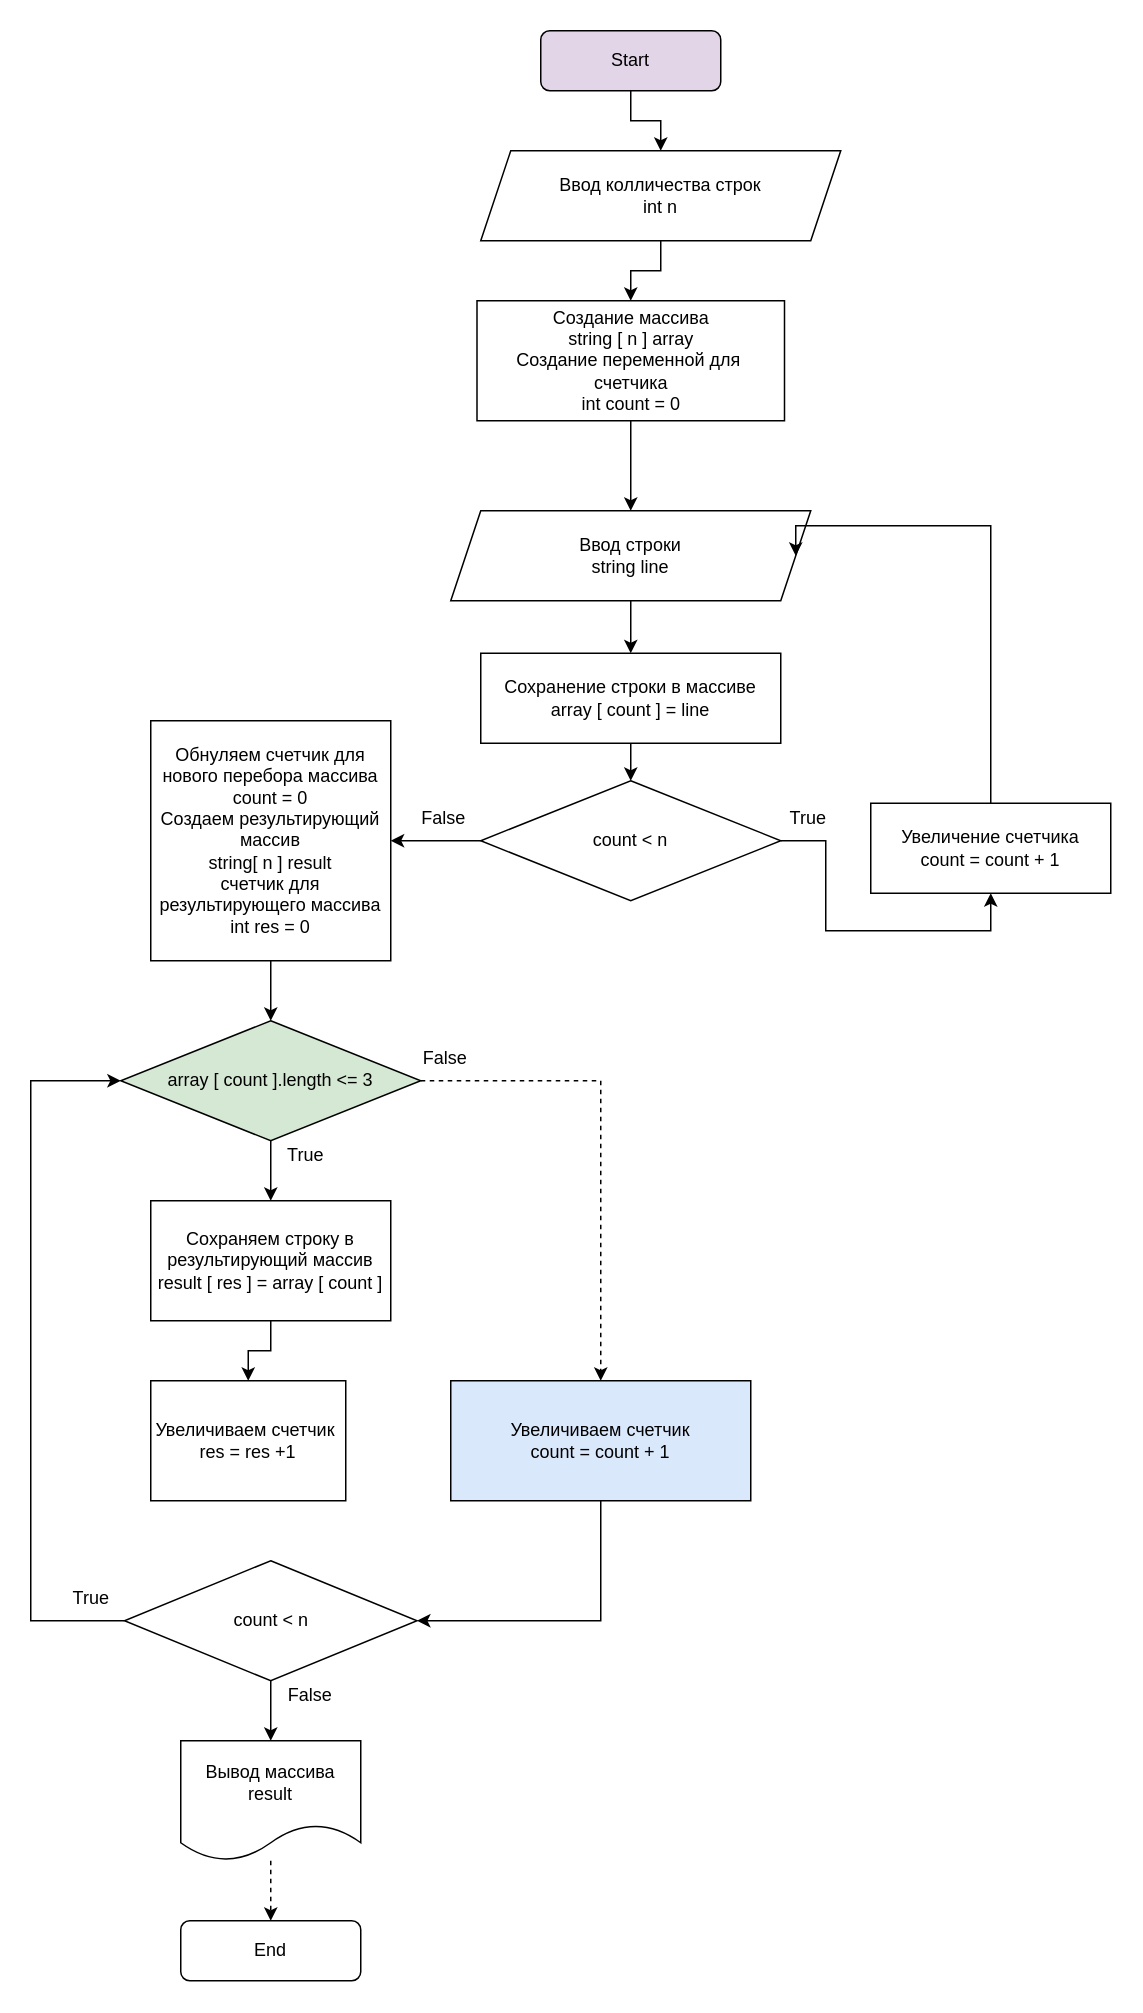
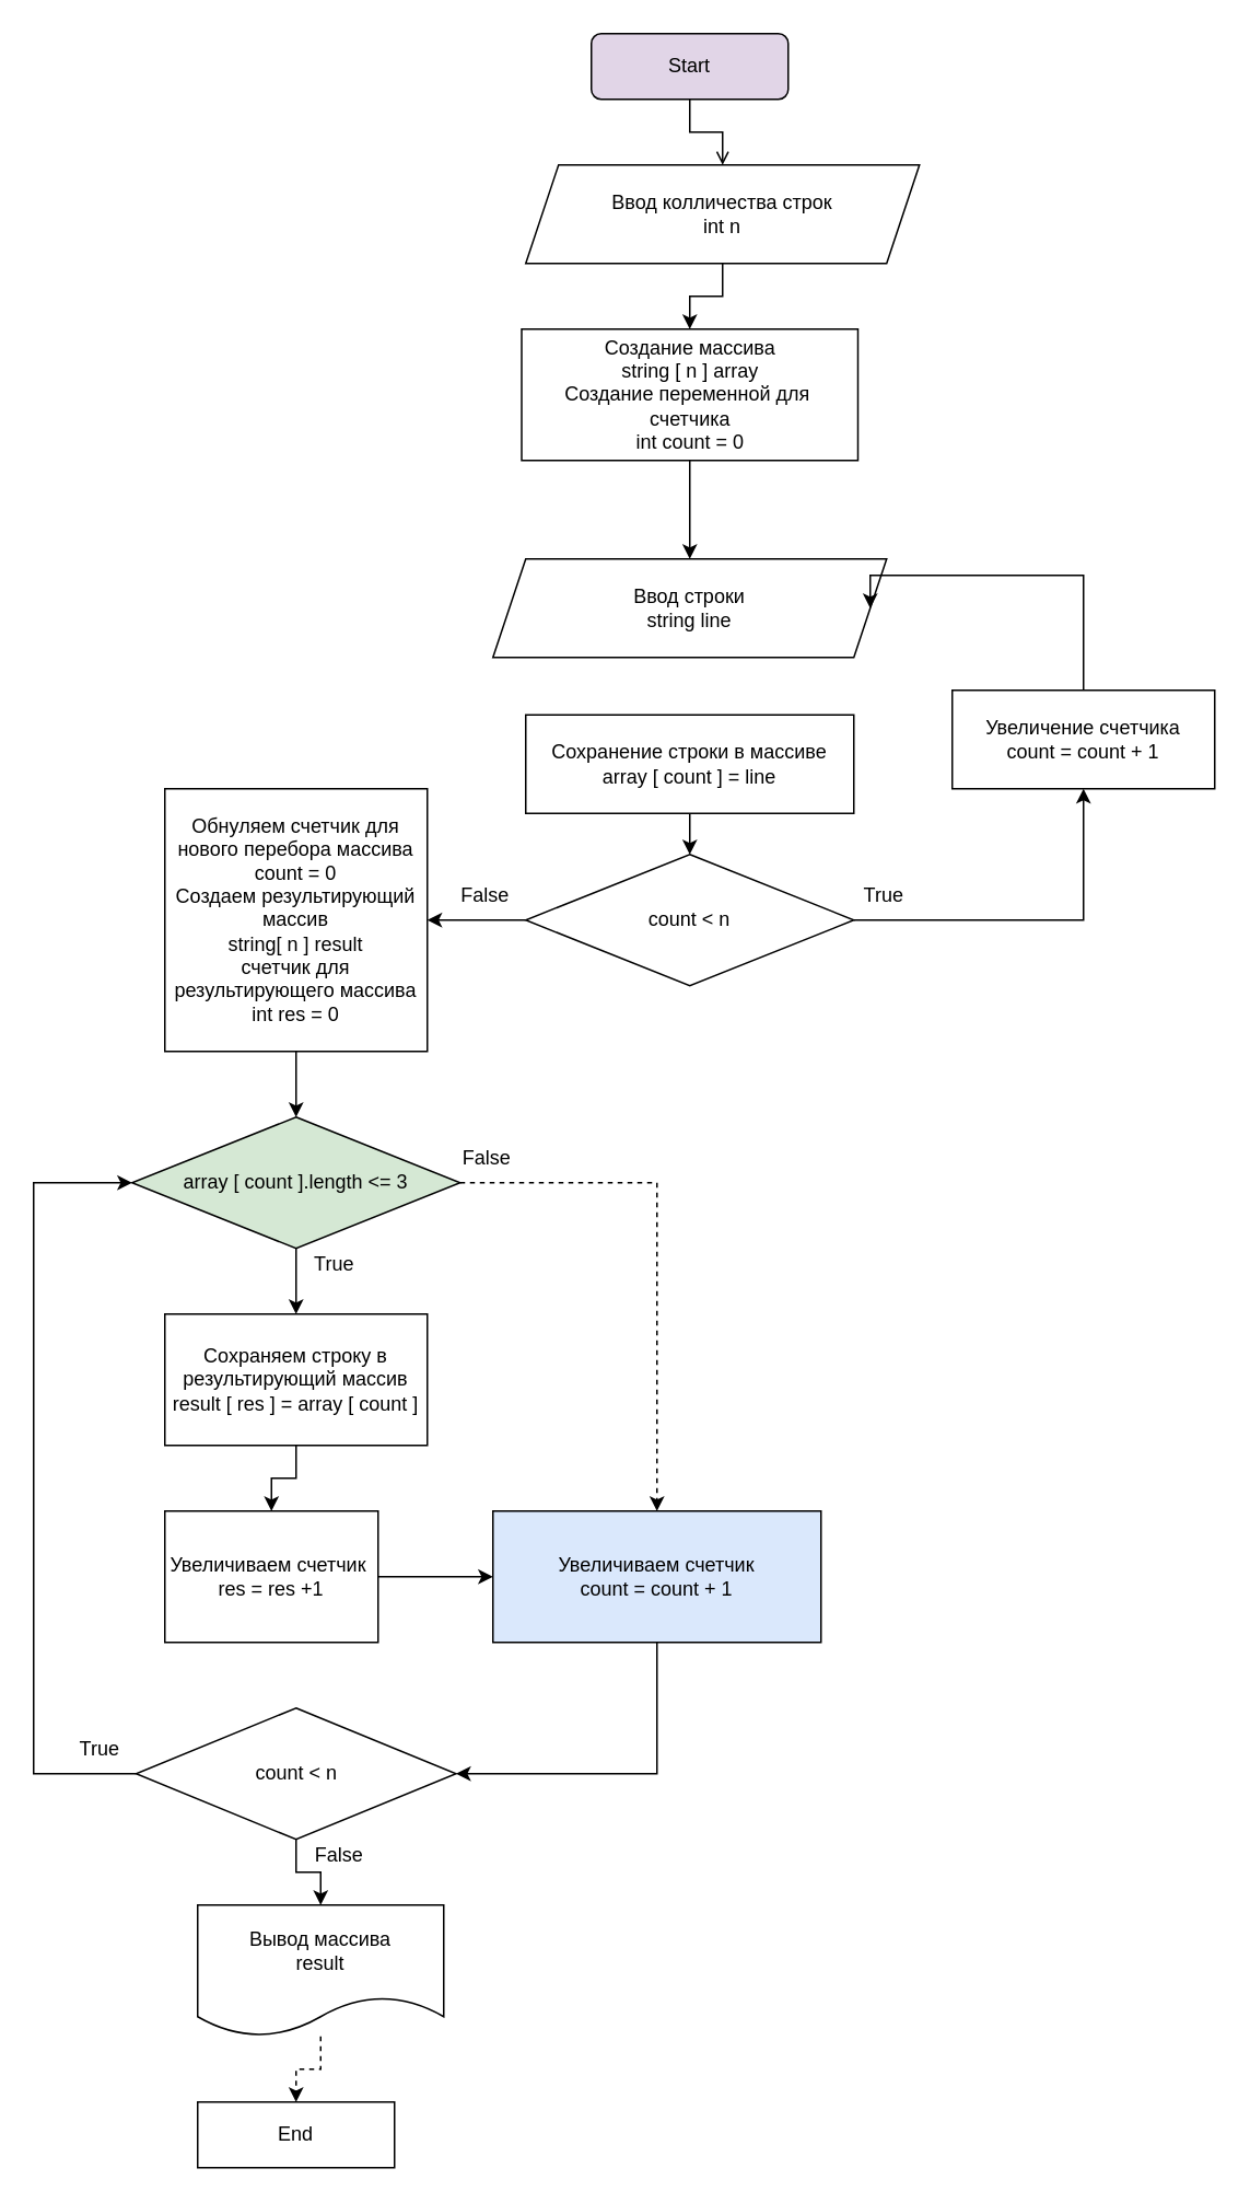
  <mxCell id="0" />
  <mxCell id="1" parent="0" />
- <mxCell id="2" value="" style="edgeStyle=orthogonalEdgeStyle;rounded=0;orthogonalLoop=1;jettySize=auto;html=1;" edge="1" parent="1" source="3" target="5"><mxGeometry relative="1" as="geometry" /></mxCell>
+ <mxCell id="2" value="" style="edgeStyle=orthogonalEdgeStyle;rounded=0;orthogonalLoop=1;jettySize=auto;html=1;endArrow=open;" edge="1" parent="1" source="3" target="5"><mxGeometry relative="1" as="geometry" /></mxCell>
  <mxCell id="3" value="Start" style="rounded=1;whiteSpace=wrap;html=1;fillColor=#e1d5e7;" vertex="1" parent="1"><mxGeometry x="360" y="20" width="120" height="40" as="geometry" /></mxCell>
  <mxCell id="4" value="" style="edgeStyle=orthogonalEdgeStyle;rounded=0;orthogonalLoop=1;jettySize=auto;html=1;" edge="1" parent="1" source="5" target="10"><mxGeometry relative="1" as="geometry" /></mxCell>
  <mxCell id="5" value="Ввод колличества строк&lt;br&gt;int n" style="shape=parallelogram;perimeter=parallelogramPerimeter;whiteSpace=wrap;html=1;fixedSize=1;" vertex="1" parent="1"><mxGeometry x="320" y="100" width="240" height="60" as="geometry" /></mxCell>
  <mxCell id="6" style="edgeStyle=orthogonalEdgeStyle;rounded=0;orthogonalLoop=1;jettySize=auto;html=1;entryX=0.5;entryY=1;entryDx=0;entryDy=0;" edge="1" parent="1" source="8" target="16"><mxGeometry relative="1" as="geometry" /></mxCell>
  <mxCell id="7" value="" style="edgeStyle=orthogonalEdgeStyle;rounded=0;orthogonalLoop=1;jettySize=auto;html=1;" edge="1" parent="1" source="8" target="19"><mxGeometry relative="1" as="geometry" /></mxCell>
  <mxCell id="8" value="count &amp;lt; n" style="rhombus;whiteSpace=wrap;html=1;" vertex="1" parent="1"><mxGeometry x="320" y="520" width="200" height="80" as="geometry" /></mxCell>
  <mxCell id="9" value="" style="edgeStyle=orthogonalEdgeStyle;rounded=0;orthogonalLoop=1;jettySize=auto;html=1;" edge="1" parent="1" source="10" target="12"><mxGeometry relative="1" as="geometry" /></mxCell>
  <mxCell id="10" value="Создание массива&lt;br&gt;string [ n ] array&lt;br&gt;Создание переменной для&amp;nbsp;&lt;br&gt;счетчика&lt;br&gt;int count = 0" style="rounded=0;whiteSpace=wrap;html=1;" vertex="1" parent="1"><mxGeometry x="317.5" y="200" width="205" height="80" as="geometry" /></mxCell>
- <mxCell id="11" value="" style="edgeStyle=orthogonalEdgeStyle;rounded=0;orthogonalLoop=1;jettySize=auto;html=1;" edge="1" parent="1" source="12" target="14"><mxGeometry relative="1" as="geometry" /></mxCell>
  <mxCell id="12" value="Ввод строки&lt;br&gt;string line&lt;br&gt;" style="shape=parallelogram;perimeter=parallelogramPerimeter;whiteSpace=wrap;html=1;fixedSize=1;" vertex="1" parent="1"><mxGeometry x="300" y="340" width="240" height="60" as="geometry" /></mxCell>
  <mxCell id="13" value="" style="edgeStyle=orthogonalEdgeStyle;rounded=0;orthogonalLoop=1;jettySize=auto;html=1;" edge="1" parent="1" source="14" target="8"><mxGeometry relative="1" as="geometry" /></mxCell>
  <mxCell id="14" value="Сохранение строки в массиве&lt;br style=&quot;border-color: var(--border-color);&quot;&gt;array [ count ] = line" style="rounded=0;whiteSpace=wrap;html=1;" vertex="1" parent="1"><mxGeometry x="320" y="435" width="200" height="60" as="geometry" /></mxCell>
  <mxCell id="15" style="edgeStyle=orthogonalEdgeStyle;rounded=0;orthogonalLoop=1;jettySize=auto;html=1;entryX=1;entryY=0.5;entryDx=0;entryDy=0;exitX=0.5;exitY=0;exitDx=0;exitDy=0;" edge="1" parent="1" source="16" target="12"><mxGeometry relative="1" as="geometry"><Array as="points"><mxPoint x="660" y="350" /></Array></mxGeometry></mxCell>
- <mxCell id="16" value="Увеличение счетчика&lt;br&gt;count = count + 1" style="rounded=0;whiteSpace=wrap;html=1;" vertex="1" parent="1"><mxGeometry x="580" y="535" width="160" height="60" as="geometry" /></mxCell>
+ <mxCell id="16" value="Увеличение счетчика&lt;br&gt;count = count + 1" style="rounded=0;whiteSpace=wrap;html=1;" vertex="1" parent="1"><mxGeometry x="580" y="420" width="160" height="60" as="geometry" /></mxCell>
  <mxCell id="17" value="True" style="text;html=1;align=center;verticalAlign=middle;resizable=0;points=[];autosize=1;strokeColor=none;fillColor=none;" vertex="1" parent="1"><mxGeometry x="515" y="530" width="45" height="30" as="geometry" /></mxCell>
  <mxCell id="18" value="" style="edgeStyle=orthogonalEdgeStyle;rounded=0;orthogonalLoop=1;jettySize=auto;html=1;" edge="1" parent="1" source="19" target="23"><mxGeometry relative="1" as="geometry" /></mxCell>
  <mxCell id="19" value="Обнуляем счетчик для нового перебора массива&lt;br&gt;count = 0&lt;br&gt;Создаем результирующий массив&lt;br&gt;string[ n ] result&lt;br&gt;счетчик для результирующего массива&lt;br&gt;int res = 0&lt;br&gt;" style="rounded=0;whiteSpace=wrap;html=1;" vertex="1" parent="1"><mxGeometry x="100" y="480" width="160" height="160" as="geometry" /></mxCell>
  <mxCell id="20" value="False" style="text;html=1;align=center;verticalAlign=middle;resizable=0;points=[];autosize=1;strokeColor=none;fillColor=none;" vertex="1" parent="1"><mxGeometry x="270" y="530" width="50" height="30" as="geometry" /></mxCell>
  <mxCell id="21" value="" style="edgeStyle=orthogonalEdgeStyle;rounded=0;orthogonalLoop=1;jettySize=auto;html=1;" edge="1" parent="1" source="23" target="25"><mxGeometry relative="1" as="geometry" /></mxCell>
  <mxCell id="22" style="edgeStyle=orthogonalEdgeStyle;rounded=0;orthogonalLoop=1;jettySize=auto;html=1;entryX=0.5;entryY=0;entryDx=0;entryDy=0;dashed=1;" edge="1" parent="1" source="23" target="30"><mxGeometry relative="1" as="geometry" /></mxCell>
  <mxCell id="23" value="array [ count ].length &amp;lt;= 3" style="rhombus;whiteSpace=wrap;html=1;fillColor=#d5e8d4;" vertex="1" parent="1"><mxGeometry x="80" y="680" width="200" height="80" as="geometry" /></mxCell>
  <mxCell id="24" value="" style="edgeStyle=orthogonalEdgeStyle;rounded=0;orthogonalLoop=1;jettySize=auto;html=1;" edge="1" parent="1" source="25" target="28"><mxGeometry relative="1" as="geometry" /></mxCell>
  <mxCell id="25" value="Сохраняем строку в результирующий массив&lt;br&gt;result [ res ] = array [ count ]" style="rounded=0;whiteSpace=wrap;html=1;" vertex="1" parent="1"><mxGeometry x="100" y="800" width="160" height="80" as="geometry" /></mxCell>
  <mxCell id="26" value="True" style="text;html=1;align=center;verticalAlign=middle;resizable=0;points=[];autosize=1;strokeColor=none;fillColor=none;" vertex="1" parent="1"><mxGeometry x="180" y="755" width="45" height="30" as="geometry" /></mxCell>
+ <mxCell id="27" value="" style="edgeStyle=orthogonalEdgeStyle;rounded=0;orthogonalLoop=1;jettySize=auto;html=1;" edge="1" parent="1" source="28" target="30"><mxGeometry relative="1" as="geometry" /></mxCell>
  <mxCell id="28" value="Увеличиваем счетчик&amp;nbsp;&lt;br&gt;res = res +1" style="rounded=0;whiteSpace=wrap;html=1;" vertex="1" parent="1"><mxGeometry x="100" y="920" width="130" height="80" as="geometry" /></mxCell>
  <mxCell id="29" style="edgeStyle=orthogonalEdgeStyle;rounded=0;orthogonalLoop=1;jettySize=auto;html=1;entryX=1;entryY=0.5;entryDx=0;entryDy=0;" edge="1" parent="1" source="30" target="33"><mxGeometry relative="1" as="geometry"><Array as="points"><mxPoint x="400" y="1080" /></Array></mxGeometry></mxCell>
  <mxCell id="30" value="Увеличиваем счетчик&lt;br&gt;count = count + 1" style="rounded=0;whiteSpace=wrap;html=1;fillColor=#dae8fc;" vertex="1" parent="1"><mxGeometry x="300" y="920" width="200" height="80" as="geometry" /></mxCell>
  <mxCell id="31" style="edgeStyle=orthogonalEdgeStyle;rounded=0;orthogonalLoop=1;jettySize=auto;html=1;entryX=0;entryY=0.5;entryDx=0;entryDy=0;" edge="1" parent="1" source="33" target="23"><mxGeometry relative="1" as="geometry"><Array as="points"><mxPoint x="20" y="1080" /><mxPoint x="20" y="720" /></Array></mxGeometry></mxCell>
  <mxCell id="32" value="" style="edgeStyle=orthogonalEdgeStyle;rounded=0;orthogonalLoop=1;jettySize=auto;html=1;" edge="1" parent="1" source="33" target="37"><mxGeometry relative="1" as="geometry" /></mxCell>
  <mxCell id="33" value="count &amp;lt; n" style="rhombus;whiteSpace=wrap;html=1;" vertex="1" parent="1"><mxGeometry x="82.5" y="1040" width="195" height="80" as="geometry" /></mxCell>
  <mxCell id="34" value="False" style="text;html=1;align=center;verticalAlign=middle;resizable=0;points=[];autosize=1;strokeColor=none;fillColor=none;" vertex="1" parent="1"><mxGeometry x="271" y="690" width="50" height="30" as="geometry" /></mxCell>
  <mxCell id="35" value="True" style="text;html=1;align=center;verticalAlign=middle;resizable=0;points=[];autosize=1;strokeColor=none;fillColor=none;" vertex="1" parent="1"><mxGeometry x="37.5" y="1050" width="45" height="30" as="geometry" /></mxCell>
  <mxCell id="36" value="" style="edgeStyle=orthogonalEdgeStyle;rounded=0;orthogonalLoop=1;jettySize=auto;html=1;dashed=1;" edge="1" parent="1" source="37" target="38"><mxGeometry relative="1" as="geometry" /></mxCell>
- <mxCell id="37" value="Вывод массива&lt;br&gt;result" style="shape=document;whiteSpace=wrap;html=1;boundedLbl=1;" vertex="1" parent="1"><mxGeometry x="120" y="1160" width="120" height="80" as="geometry" /></mxCell>
- <mxCell id="38" value="End" style="rounded=1;whiteSpace=wrap;html=1;" vertex="1" parent="1"><mxGeometry x="120" y="1280" width="120" height="40" as="geometry" /></mxCell>
+ <mxCell id="37" value="Вывод массива&lt;br&gt;result" style="shape=document;whiteSpace=wrap;html=1;boundedLbl=1;" vertex="1" parent="1"><mxGeometry x="120" y="1160" width="150" height="80" as="geometry" /></mxCell>
+ <mxCell id="38" value="End" style="whiteSpace=wrap;html=1;rounded=0;" vertex="1" parent="1"><mxGeometry x="120" y="1280" width="120" height="40" as="geometry" /></mxCell>
  <mxCell id="39" value="False" style="text;html=1;align=center;verticalAlign=middle;resizable=0;points=[];autosize=1;strokeColor=none;fillColor=none;" vertex="1" parent="1"><mxGeometry x="181" y="1115" width="50" height="30" as="geometry" /></mxCell>
